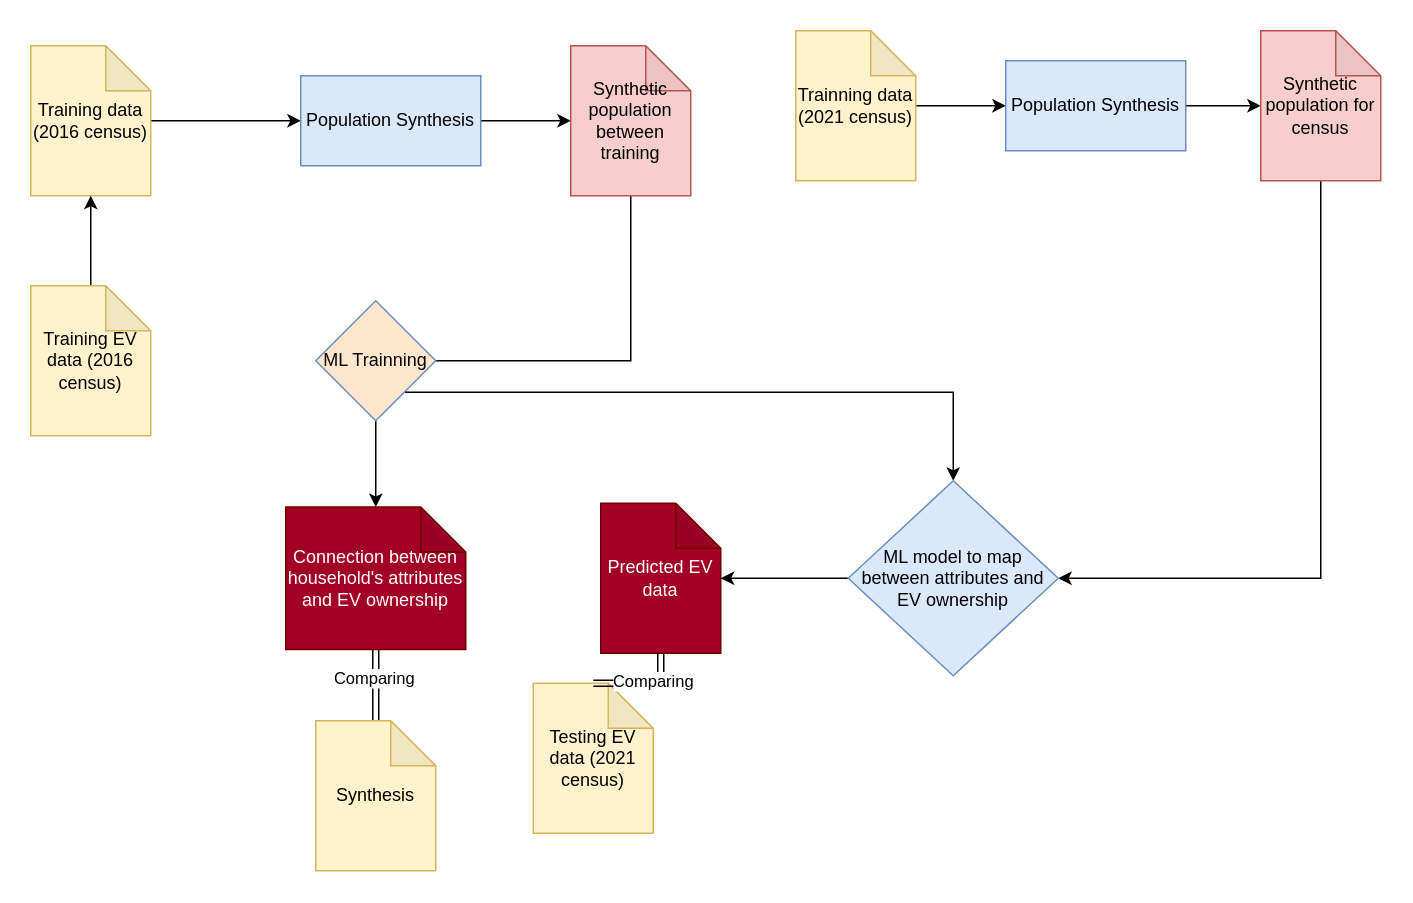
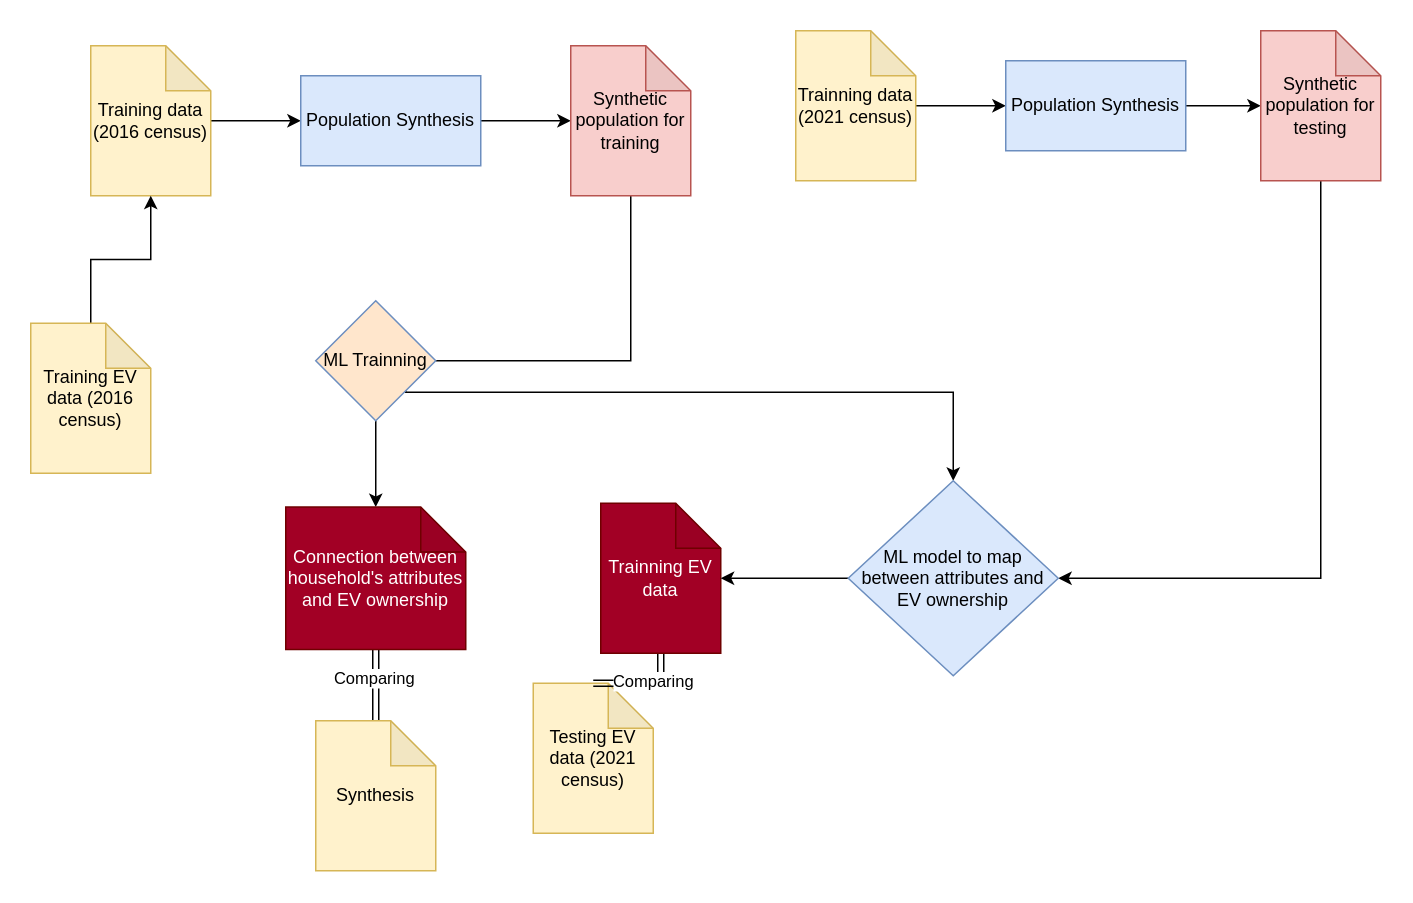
  <mxCell id="0" />
  <mxCell id="1" parent="0" />
  <mxCell id="2" style="edgeStyle=orthogonalEdgeStyle;rounded=0;orthogonalLoop=1;jettySize=auto;html=1;entryX=0;entryY=0.5;entryDx=0;entryDy=0;" edge="1" parent="1" source="3" target="5"><mxGeometry relative="1" as="geometry" /></mxCell>
- <mxCell id="3" value="Training data (2016 census)" style="shape=note;whiteSpace=wrap;html=1;backgroundOutline=1;darkOpacity=0.05;fillColor=#fff2cc;strokeColor=#d6b656;" vertex="1" parent="1"><mxGeometry x="20" y="30" width="80" height="100" as="geometry" /></mxCell>
+ <mxCell id="3" value="Training data (2016 census)" style="shape=note;whiteSpace=wrap;html=1;backgroundOutline=1;darkOpacity=0.05;fillColor=#fff2cc;strokeColor=#d6b656;" vertex="1" parent="1"><mxGeometry x="60" y="30" width="80" height="100" as="geometry" /></mxCell>
  <mxCell id="4" style="edgeStyle=orthogonalEdgeStyle;rounded=0;orthogonalLoop=1;jettySize=auto;html=1;entryX=0;entryY=0.5;entryDx=0;entryDy=0;entryPerimeter=0;" edge="1" parent="1" source="5" target="7"><mxGeometry relative="1" as="geometry" /></mxCell>
  <mxCell id="5" value="Population Synthesis" style="rounded=0;whiteSpace=wrap;html=1;fillColor=#dae8fc;strokeColor=#6c8ebf;" vertex="1" parent="1"><mxGeometry x="200" y="50" width="120" height="60" as="geometry" /></mxCell>
  <mxCell id="6" style="edgeStyle=orthogonalEdgeStyle;rounded=0;orthogonalLoop=1;jettySize=auto;html=1;entryX=1;entryY=0.5;entryDx=0;entryDy=0;endArrow=none;" edge="1" parent="1" source="7" target="22"><mxGeometry relative="1" as="geometry"><mxPoint x="320" y="320" as="targetPoint" /><Array as="points"><mxPoint x="420" y="240" /></Array></mxGeometry></mxCell>
- <mxCell id="7" value="Synthetic population between training" style="shape=note;whiteSpace=wrap;html=1;backgroundOutline=1;darkOpacity=0.05;fillColor=#f8cecc;strokeColor=#b85450;" vertex="1" parent="1"><mxGeometry x="380" y="30" width="80" height="100" as="geometry" /></mxCell>
+ <mxCell id="7" value="Synthetic population for training" style="shape=note;whiteSpace=wrap;html=1;backgroundOutline=1;darkOpacity=0.05;fillColor=#f8cecc;strokeColor=#b85450;" vertex="1" parent="1"><mxGeometry x="380" y="30" width="80" height="100" as="geometry" /></mxCell>
  <mxCell id="8" style="edgeStyle=orthogonalEdgeStyle;rounded=0;orthogonalLoop=1;jettySize=auto;html=1;entryX=0;entryY=0.5;entryDx=0;entryDy=0;" edge="1" parent="1" source="9" target="11"><mxGeometry relative="1" as="geometry" /></mxCell>
  <mxCell id="9" value="Trainning data (2021 census)" style="shape=note;whiteSpace=wrap;html=1;backgroundOutline=1;darkOpacity=0.05;fillColor=#fff2cc;strokeColor=#d6b656;" vertex="1" parent="1"><mxGeometry x="530" y="20" width="80" height="100" as="geometry" /></mxCell>
  <mxCell id="10" style="edgeStyle=orthogonalEdgeStyle;rounded=0;orthogonalLoop=1;jettySize=auto;html=1;entryX=0;entryY=0.5;entryDx=0;entryDy=0;entryPerimeter=0;" edge="1" parent="1" source="11" target="13"><mxGeometry relative="1" as="geometry" /></mxCell>
  <mxCell id="11" value="Population Synthesis" style="rounded=0;whiteSpace=wrap;html=1;fillColor=#dae8fc;strokeColor=#6c8ebf;" vertex="1" parent="1"><mxGeometry x="670" y="40" width="120" height="60" as="geometry" /></mxCell>
  <mxCell id="12" style="edgeStyle=orthogonalEdgeStyle;rounded=0;orthogonalLoop=1;jettySize=auto;html=1;entryX=1;entryY=0.5;entryDx=0;entryDy=0;" edge="1" parent="1" source="13" target="27"><mxGeometry relative="1" as="geometry"><Array as="points"><mxPoint x="880" y="385" /></Array></mxGeometry></mxCell>
- <mxCell id="13" value="Synthetic population for census" style="shape=note;whiteSpace=wrap;html=1;backgroundOutline=1;darkOpacity=0.05;fillColor=#f8cecc;strokeColor=#b85450;" vertex="1" parent="1"><mxGeometry x="840" y="20" width="80" height="100" as="geometry" /></mxCell>
+ <mxCell id="13" value="Synthetic population for testing" style="shape=note;whiteSpace=wrap;html=1;backgroundOutline=1;darkOpacity=0.05;fillColor=#f8cecc;strokeColor=#b85450;" vertex="1" parent="1"><mxGeometry x="840" y="20" width="80" height="100" as="geometry" /></mxCell>
  <mxCell id="14" style="edgeStyle=orthogonalEdgeStyle;rounded=0;orthogonalLoop=1;jettySize=auto;html=1;" edge="1" parent="1" source="15" target="3"><mxGeometry relative="1" as="geometry"><mxPoint x="190" y="240" as="targetPoint" /></mxGeometry></mxCell>
- <mxCell id="15" value="Training EV data (2016 census)" style="shape=note;whiteSpace=wrap;html=1;backgroundOutline=1;darkOpacity=0.05;fillColor=#fff2cc;strokeColor=#d6b656;" vertex="1" parent="1"><mxGeometry x="20" y="190" width="80" height="100" as="geometry" /></mxCell>
+ <mxCell id="15" value="Training EV data (2016 census)" style="shape=note;whiteSpace=wrap;html=1;backgroundOutline=1;darkOpacity=0.05;fillColor=#fff2cc;strokeColor=#d6b656;" vertex="1" parent="1"><mxGeometry x="20" y="215" width="80" height="100" as="geometry" /></mxCell>
  <mxCell id="16" value="Testing EV data (2021 census)" style="shape=note;whiteSpace=wrap;html=1;backgroundOutline=1;darkOpacity=0.05;fillColor=#fff2cc;strokeColor=#d6b656;" vertex="1" parent="1"><mxGeometry x="355" y="455" width="80" height="100" as="geometry" /></mxCell>
  <mxCell id="17" style="edgeStyle=orthogonalEdgeStyle;rounded=0;orthogonalLoop=1;jettySize=auto;html=1;entryX=0.5;entryY=0;entryDx=0;entryDy=0;entryPerimeter=0;shape=link;" edge="1" parent="1" source="19" target="16"><mxGeometry relative="1" as="geometry" /></mxCell>
  <mxCell id="18" value="Comparing" style="edgeLabel;html=1;align=center;verticalAlign=middle;resizable=0;points=[];" vertex="1" connectable="0" parent="17"><mxGeometry x="-0.19" y="-2" relative="1" as="geometry"><mxPoint as="offset" /></mxGeometry></mxCell>
- <mxCell id="19" value="Predicted EV data" style="shape=note;whiteSpace=wrap;html=1;backgroundOutline=1;darkOpacity=0.05;fillColor=#a20025;strokeColor=#6F0000;fontColor=#ffffff;" vertex="1" parent="1"><mxGeometry x="400" y="335" width="80" height="100" as="geometry" /></mxCell>
+ <mxCell id="19" value="Trainning EV data" style="shape=note;whiteSpace=wrap;html=1;backgroundOutline=1;darkOpacity=0.05;fillColor=#a20025;strokeColor=#6F0000;fontColor=#ffffff;" vertex="1" parent="1"><mxGeometry x="400" y="335" width="80" height="100" as="geometry" /></mxCell>
  <mxCell id="20" style="edgeStyle=orthogonalEdgeStyle;rounded=0;orthogonalLoop=1;jettySize=auto;html=1;entryX=0.5;entryY=0;entryDx=0;entryDy=0;" edge="1" parent="1" target="27"><mxGeometry relative="1" as="geometry"><mxPoint x="270" y="260" as="sourcePoint" /><mxPoint x="615" y="290" as="targetPoint" /><Array as="points"><mxPoint x="270" y="261" /><mxPoint x="635" y="261" /></Array></mxGeometry></mxCell>
  <mxCell id="21" style="edgeStyle=orthogonalEdgeStyle;rounded=0;orthogonalLoop=1;jettySize=auto;html=1;" edge="1" parent="1" source="22" target="25"><mxGeometry relative="1" as="geometry" /></mxCell>
  <mxCell id="22" value="ML Trainning" style="rhombus;whiteSpace=wrap;html=1;fillColor=#ffe6cc;strokeColor=#6c8ebf;" vertex="1" parent="1"><mxGeometry x="210" y="200" width="80" height="80" as="geometry" /></mxCell>
  <mxCell id="23" style="edgeStyle=orthogonalEdgeStyle;rounded=0;orthogonalLoop=1;jettySize=auto;html=1;shape=link;" edge="1" parent="1" source="25" target="28"><mxGeometry relative="1" as="geometry" /></mxCell>
  <mxCell id="24" value="Comparing" style="edgeLabel;html=1;align=center;verticalAlign=middle;resizable=0;points=[];" vertex="1" connectable="0" parent="23"><mxGeometry x="-0.198" y="-2" relative="1" as="geometry"><mxPoint as="offset" /></mxGeometry></mxCell>
  <mxCell id="25" value="Connection between household's attributes and EV ownership" style="shape=note;whiteSpace=wrap;html=1;backgroundOutline=1;darkOpacity=0.05;fillColor=#a20025;strokeColor=#6F0000;fontColor=#ffffff;" vertex="1" parent="1"><mxGeometry x="190" y="337.5" width="120" height="95" as="geometry" /></mxCell>
  <mxCell id="26" style="edgeStyle=orthogonalEdgeStyle;rounded=0;orthogonalLoop=1;jettySize=auto;html=1;" edge="1" parent="1" source="27" target="19"><mxGeometry relative="1" as="geometry" /></mxCell>
  <mxCell id="27" value="ML model to map between attributes and EV ownership" style="rhombus;whiteSpace=wrap;html=1;fillColor=#dae8fc;strokeColor=#6c8ebf;" vertex="1" parent="1"><mxGeometry x="565" y="320" width="140" height="130" as="geometry" /></mxCell>
  <mxCell id="28" value="Synthesis" style="shape=note;whiteSpace=wrap;html=1;backgroundOutline=1;darkOpacity=0.05;fillColor=#fff2cc;strokeColor=#d6b656;" vertex="1" parent="1"><mxGeometry x="210" y="480" width="80" height="100" as="geometry" /></mxCell>
